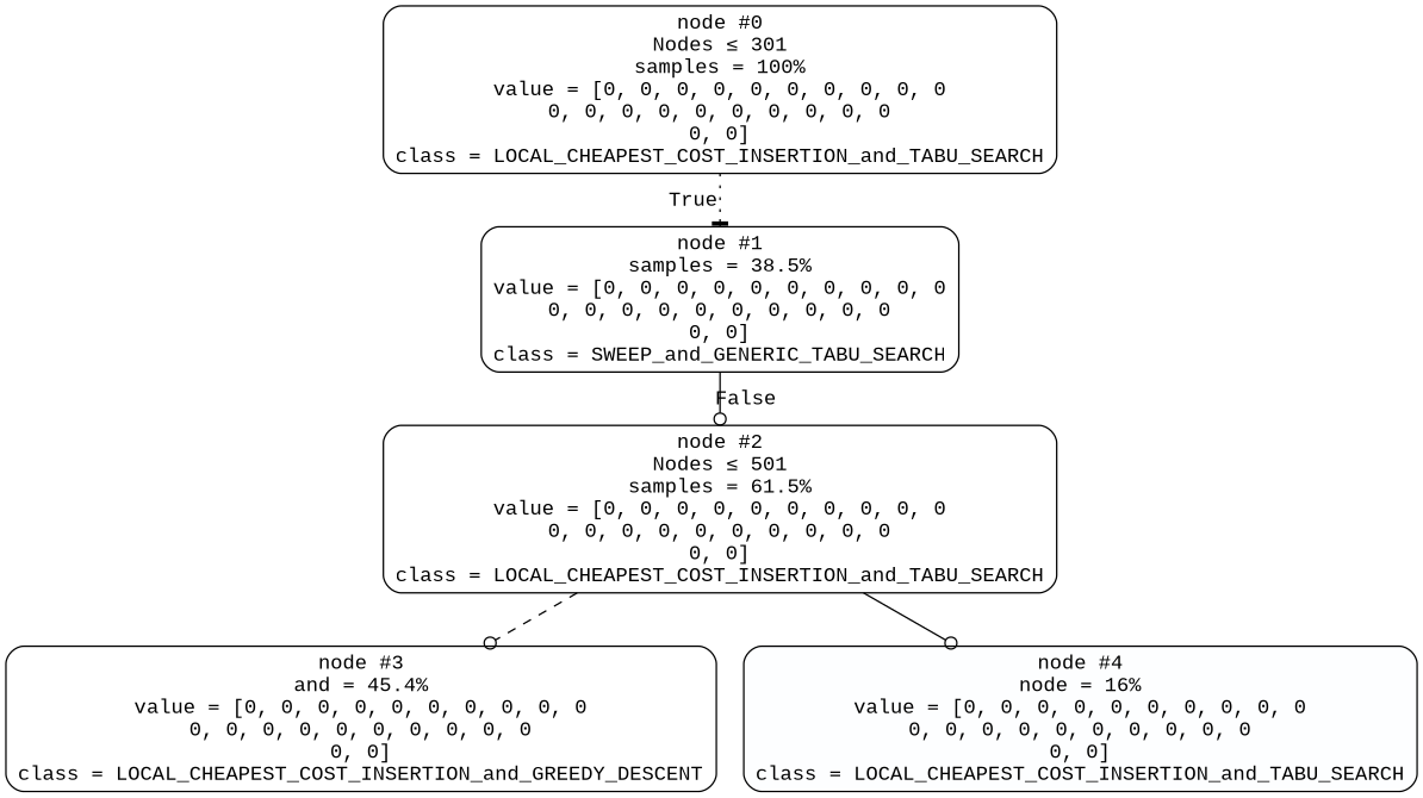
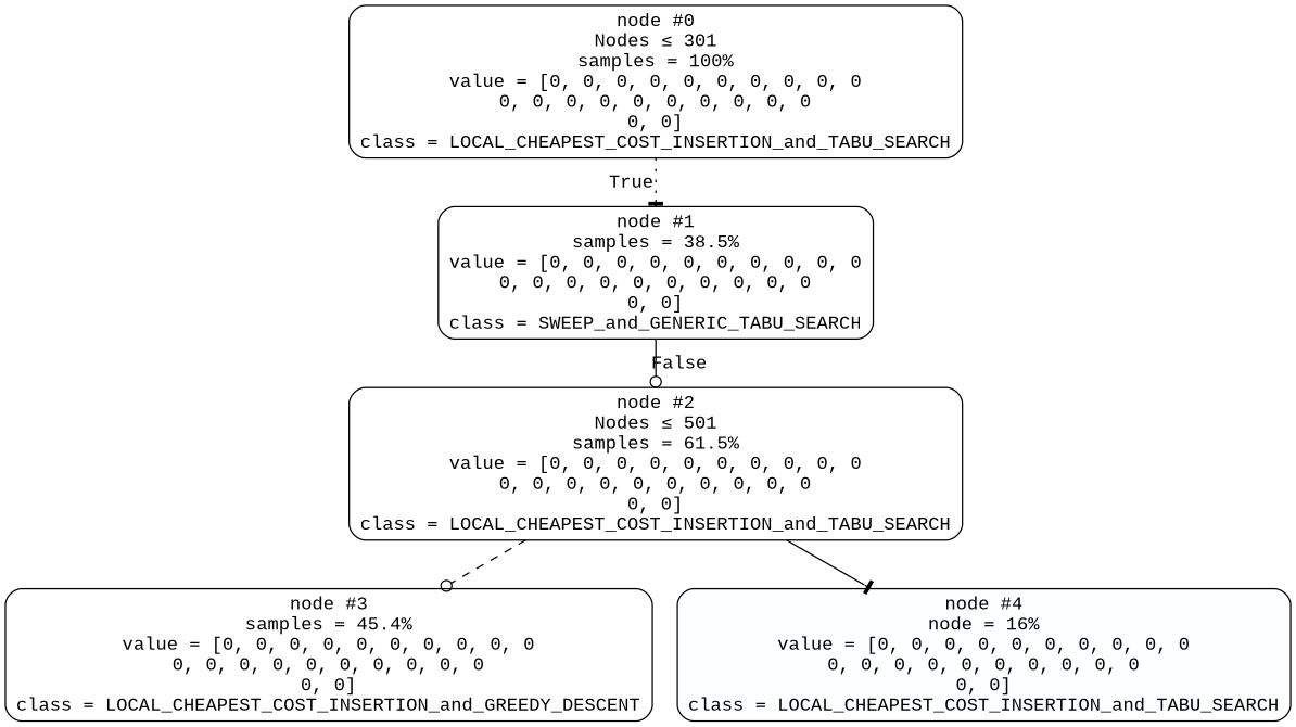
  digraph {
    fontname="Liberation Mono"
    node [color=black fillcolor="#ffffff" fontname="Liberation Mono" shape=box style="filled, rounded"]
    edge [arrowhead=tee fontname="Liberation Mono" style=solid]
    n1 [label=<node &#35;0<br/>Nodes &le; 301<br/>samples = 100%<br/>value = [0, 0, 0, 0, 0, 0, 0, 0, 0, 0<br/>0, 0, 0, 0, 0, 0, 0, 0, 0, 0<br/>0, 0]<br/>class = LOCAL_CHEAPEST_COST_INSERTION_and_TABU_SEARCH>]
    n2 [label=<node &#35;1<br/>samples = 38.5%<br/>value = [0, 0, 0, 0, 0, 0, 0, 0, 0, 0<br/>0, 0, 0, 0, 0, 0, 0, 0, 0, 0<br/>0, 0]<br/>class = SWEEP_and_GENERIC_TABU_SEARCH>]
    n3 [label=<node &#35;2<br/>Nodes &le; 501<br/>samples = 61.5%<br/>value = [0, 0, 0, 0, 0, 0, 0, 0, 0, 0<br/>0, 0, 0, 0, 0, 0, 0, 0, 0, 0<br/>0, 0]<br/>class = LOCAL_CHEAPEST_COST_INSERTION_and_TABU_SEARCH>]
-   n4 [label=<node &#35;3<br/>and = 45.4%<br/>value = [0, 0, 0, 0, 0, 0, 0, 0, 0, 0<br/>0, 0, 0, 0, 0, 0, 0, 0, 0, 0<br/>0, 0]<br/>class = LOCAL_CHEAPEST_COST_INSERTION_and_GREEDY_DESCENT>]
+   n4 [label=<node &#35;3<br/>samples = 45.4%<br/>value = [0, 0, 0, 0, 0, 0, 0, 0, 0, 0<br/>0, 0, 0, 0, 0, 0, 0, 0, 0, 0<br/>0, 0]<br/>class = LOCAL_CHEAPEST_COST_INSERTION_and_GREEDY_DESCENT>]
    n5 [fillcolor="#fdfeff" label=<node &#35;4<br/>node = 16%<br/>value = [0, 0, 0, 0, 0, 0, 0, 0, 0, 0<br/>0, 0, 0, 0, 0, 0, 0, 0, 0, 0<br/>0, 0]<br/>class = LOCAL_CHEAPEST_COST_INSERTION_and_TABU_SEARCH>]
    n1 -> n2 [headlabel=True labelangle=45 labeldistance=2.5 style=dotted]
    n2 -> n3 [arrowhead=odot headlabel=False labelangle=-45 labeldistance=2.5]
    n3 -> n4 [arrowhead=odot style=dashed]
-   n3 -> n5 [arrowhead=odot]
+   n3 -> n5
  }
